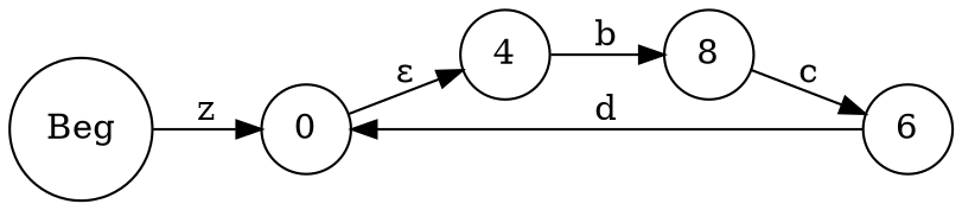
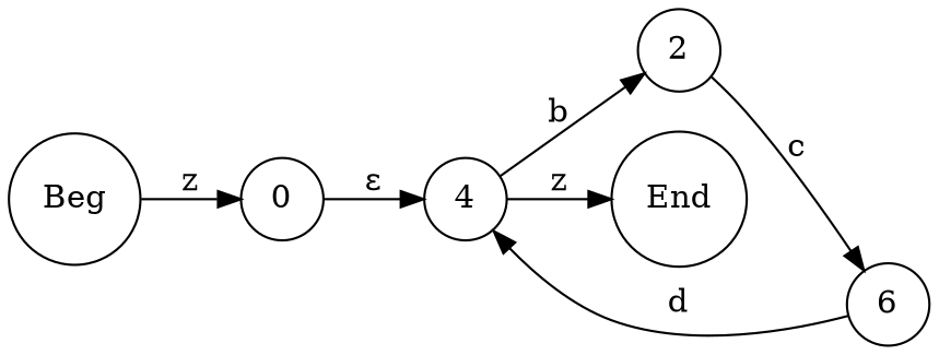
  digraph {
    fontname=Helvetica
    labelloc=t
    rankdir=LR
    node [shape=circle]
    edge [arrowhead=normal arrowtail=dot]
    0
    4
    n3 [label=6]
-   2 [label=8]
+   2
+   n5 [label=End]
    n6 [label=Beg]
    0 -> 4 [label=<&epsilon;>]
    4 -> 2 [label=b]
-   n3 -> 0 [label=d]
+   4 -> n5 [label=z]
+   n3 -> 4 [label=d]
    2 -> n3 [label=c]
    n6 -> 0 [label=z]
  }
